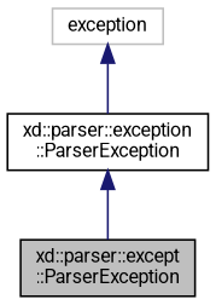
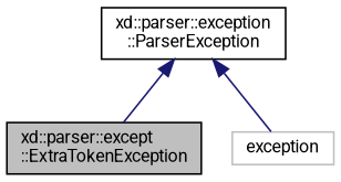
  digraph {
    fontname=Roboto
    node [color=black fillcolor=white fontname=Roboto fontsize=10 shape=record style=filled]
    edge [color=midnightblue dir=back fontname=Roboto fontsize=10 labelfontname=Helvetica labelfontsize=10 style=solid]
-   n1 [fillcolor=grey75 fontcolor=black height=0.2 label="xd::parser::except\l::ParserException" width=0.4]
+   n1 [fillcolor=grey75 fontcolor=black height=0.2 label="xd::parser::except\l::ExtraTokenException" width=0.4]
    n2 [height=0.2 label="xd::parser::exception\l::ParserException" width=0.4]
    n3 [color=grey75 height=0.2 label=exception width=0.4]
    n2 -> n1
-   n3 -> n2
+   n2 -> n3
  }
